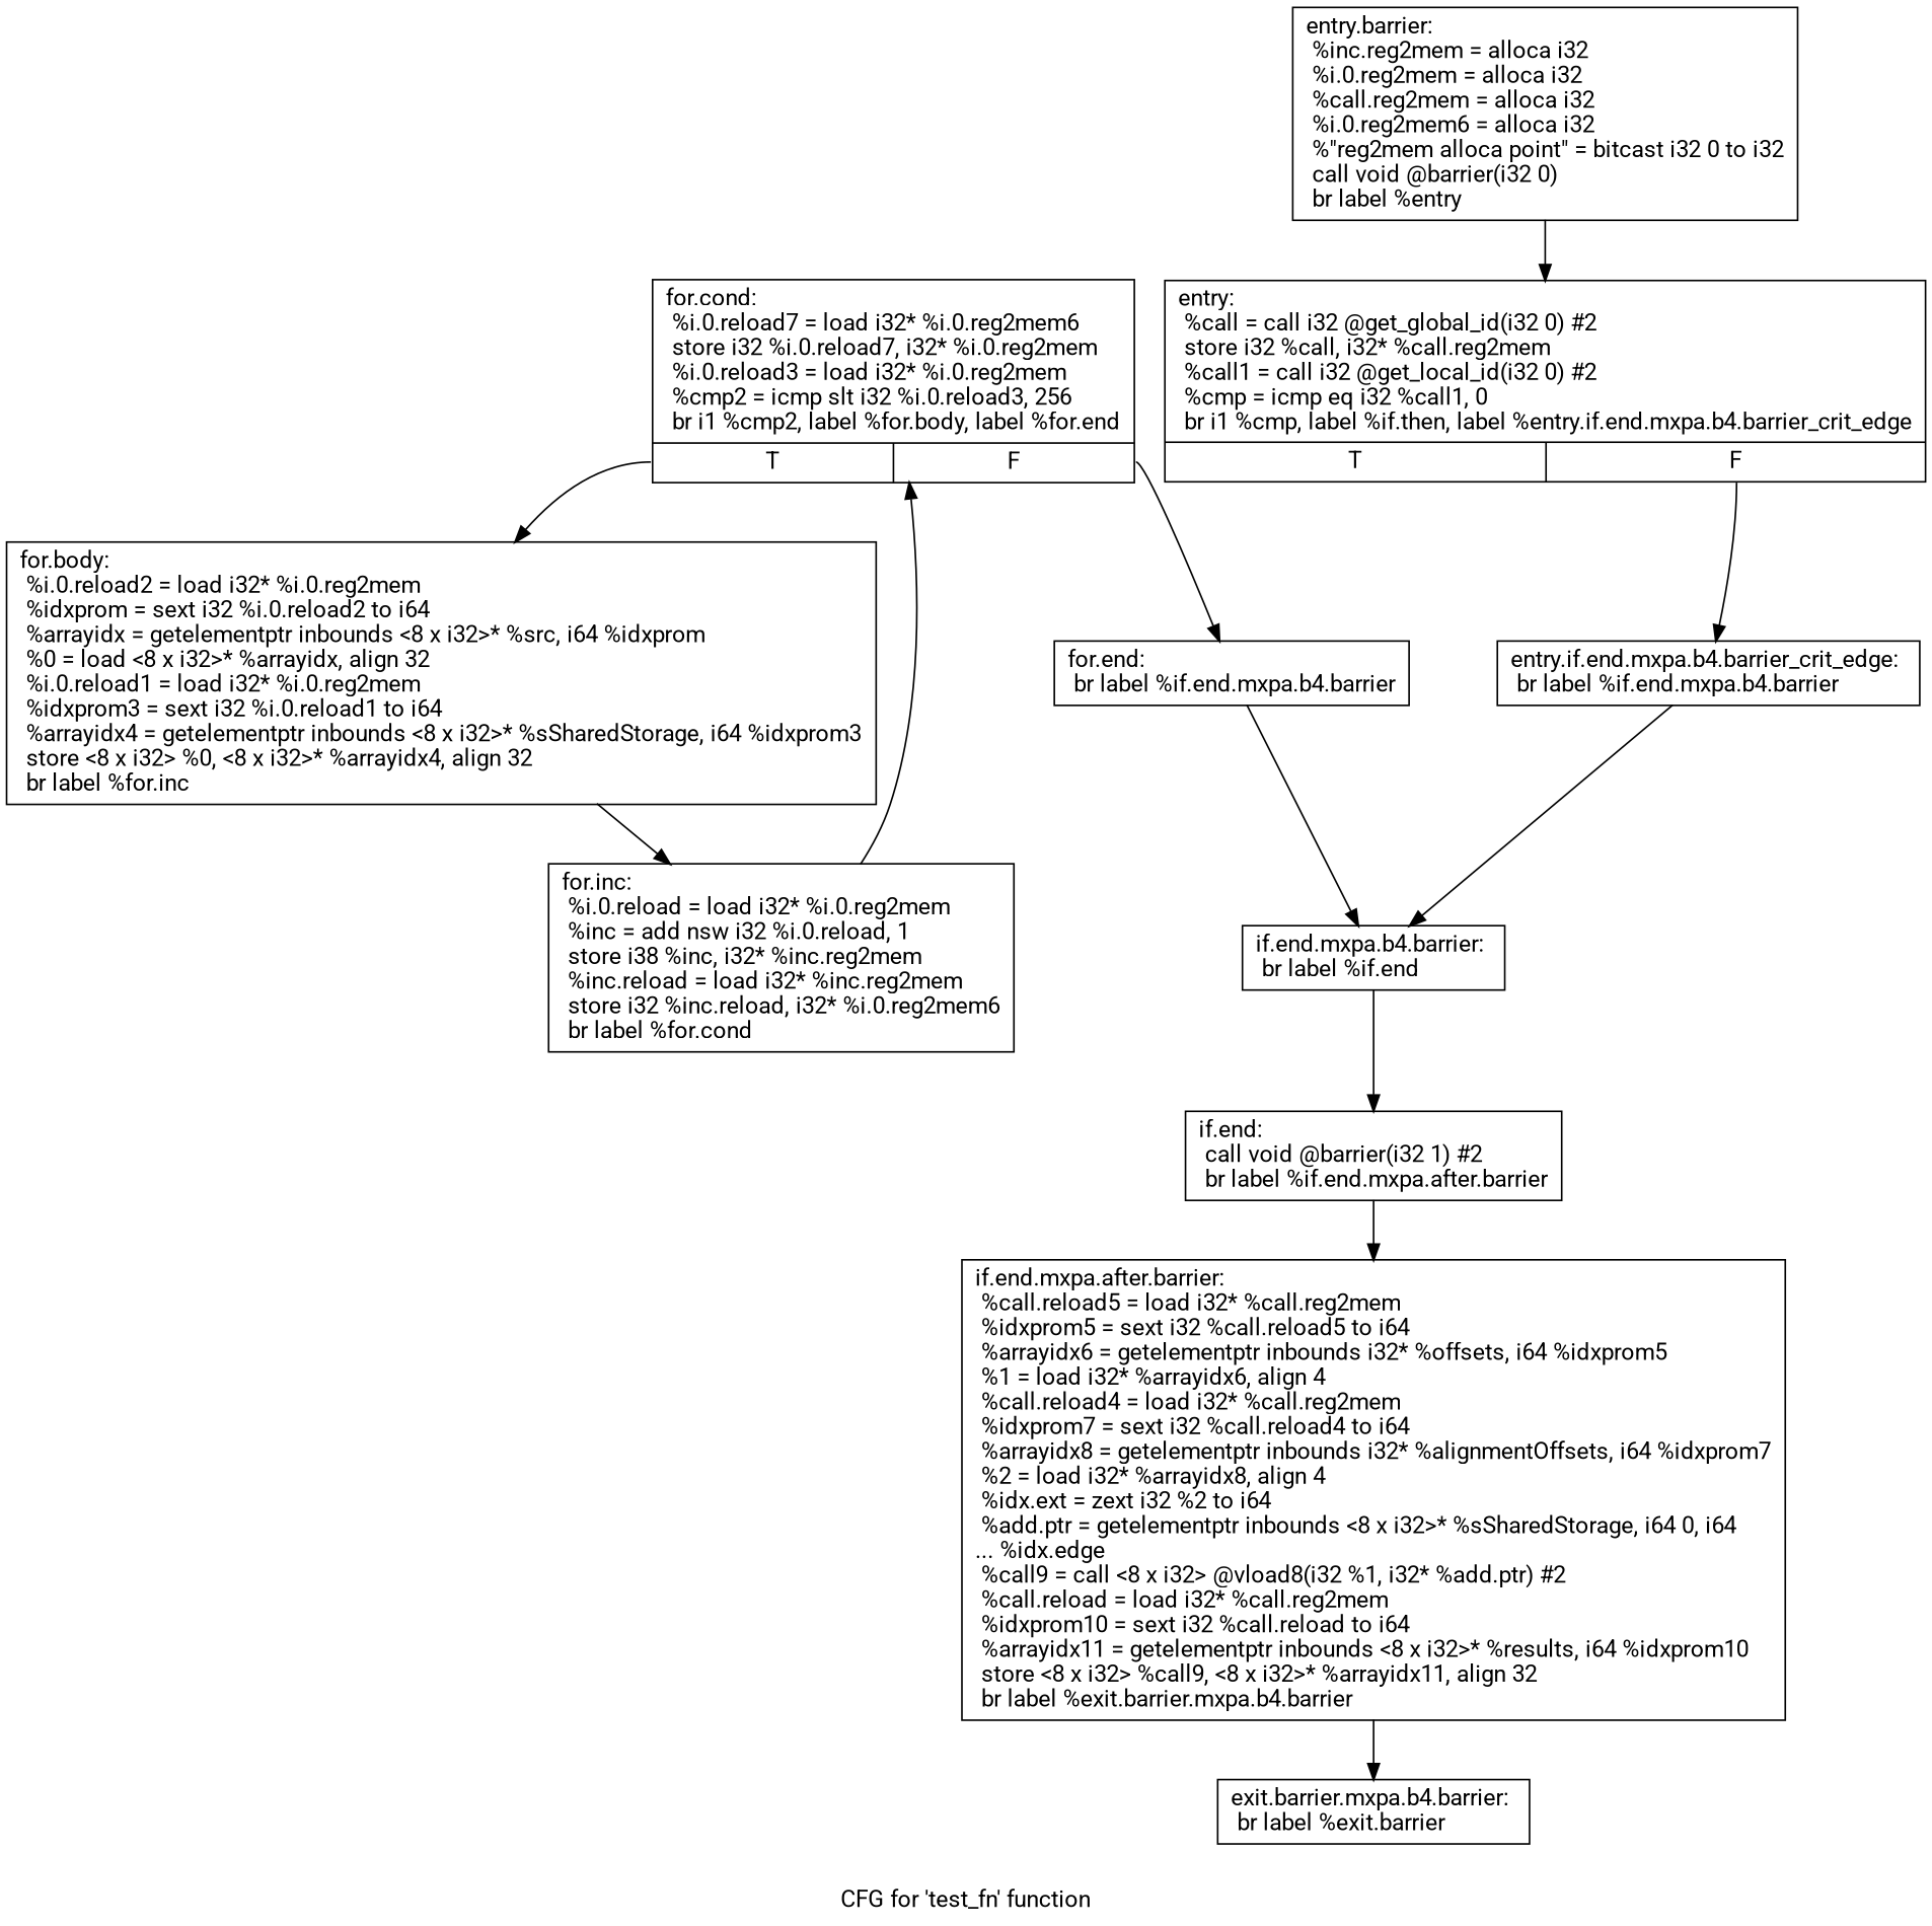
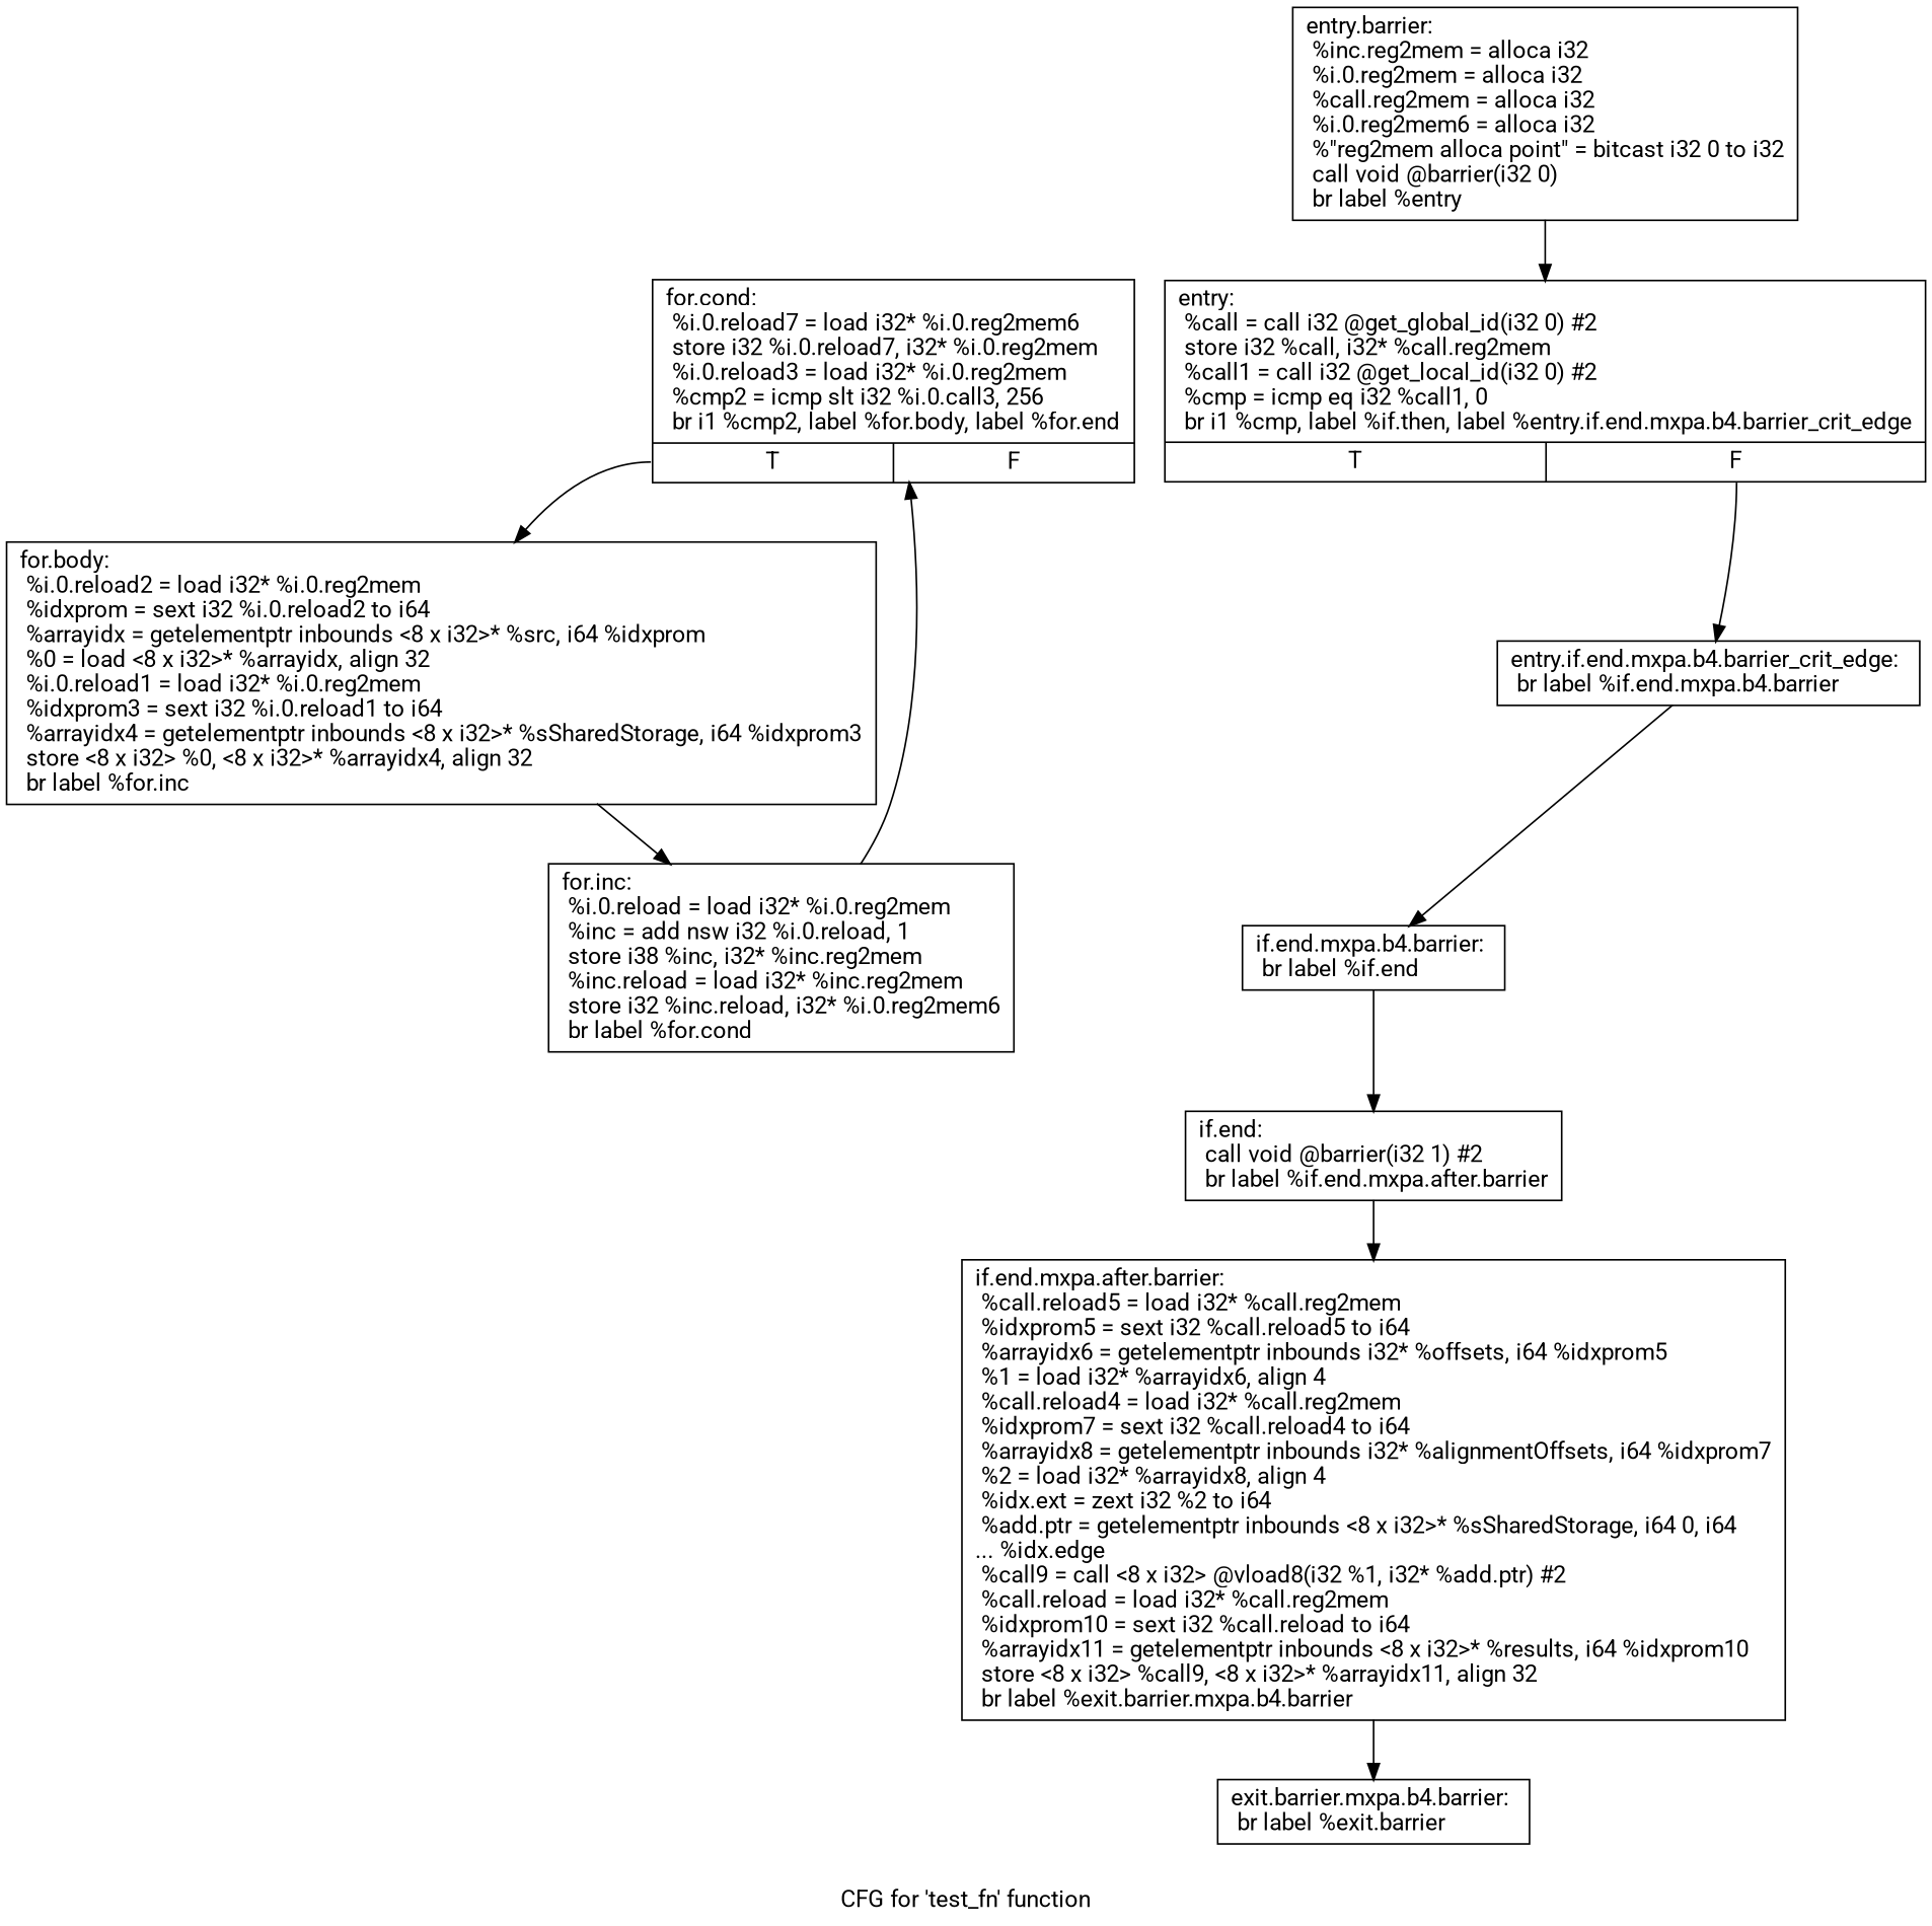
  digraph {
    fontname=Roboto
    label="CFG for 'test_fn' function"
    node [fontname=Roboto shape=record]
    edge [fontname=Roboto]
    n1 [label="{entry.barrier:\l  %inc.reg2mem = alloca i32\l  %i.0.reg2mem = alloca i32\l  %call.reg2mem = alloca i32\l  %i.0.reg2mem6 = alloca i32\l  %\"reg2mem alloca point\" = bitcast i32 0 to i32\l  call void @barrier(i32 0)\l  br label %entry\l}"]
    n2 [label="{entry:                                            \l  %call = call i32 @get_global_id(i32 0) #2\l  store i32 %call, i32* %call.reg2mem\l  %call1 = call i32 @get_local_id(i32 0) #2\l  %cmp = icmp eq i32 %call1, 0\l  br i1 %cmp, label %if.then, label %entry.if.end.mxpa.b4.barrier_crit_edge\l|{<s0>T|<s1>F}}"]
    n3 [label="{entry.if.end.mxpa.b4.barrier_crit_edge:           \l  br label %if.end.mxpa.b4.barrier\l}"]
    n4 [label="{if.end.mxpa.b4.barrier:                           \l  br label %if.end\l}"]
-   n5 [label="{for.cond:                                         \l  %i.0.reload7 = load i32* %i.0.reg2mem6\l  store i32 %i.0.reload7, i32* %i.0.reg2mem\l  %i.0.reload3 = load i32* %i.0.reg2mem\l  %cmp2 = icmp slt i32 %i.0.reload3, 256\l  br i1 %cmp2, label %for.body, label %for.end\l|{<s0>T|<s1>F}}"]
+   n5 [label="{for.cond:                                         \l  %i.0.reload7 = load i32* %i.0.reg2mem6\l  store i32 %i.0.reload7, i32* %i.0.reg2mem\l  %i.0.reload3 = load i32* %i.0.reg2mem\l  %cmp2 = icmp slt i32 %i.0.call3, 256\l  br i1 %cmp2, label %for.body, label %for.end\l|{<s0>T|<s1>F}}"]
    n6 [label="{for.body:                                         \l  %i.0.reload2 = load i32* %i.0.reg2mem\l  %idxprom = sext i32 %i.0.reload2 to i64\l  %arrayidx = getelementptr inbounds \<8 x i32\>* %src, i64 %idxprom\l  %0 = load \<8 x i32\>* %arrayidx, align 32\l  %i.0.reload1 = load i32* %i.0.reg2mem\l  %idxprom3 = sext i32 %i.0.reload1 to i64\l  %arrayidx4 = getelementptr inbounds \<8 x i32\>* %sSharedStorage, i64 %idxprom3\l  store \<8 x i32\> %0, \<8 x i32\>* %arrayidx4, align 32\l  br label %for.inc\l}"]
-   n7 [label="{for.end:                                          \l  br label %if.end.mxpa.b4.barrier\l}"]
    n8 [label="{if.end:                                           \l  call void @barrier(i32 1) #2\l  br label %if.end.mxpa.after.barrier\l}"]
    n9 [label="{if.end.mxpa.after.barrier:                        \l  %call.reload5 = load i32* %call.reg2mem\l  %idxprom5 = sext i32 %call.reload5 to i64\l  %arrayidx6 = getelementptr inbounds i32* %offsets, i64 %idxprom5\l  %1 = load i32* %arrayidx6, align 4\l  %call.reload4 = load i32* %call.reg2mem\l  %idxprom7 = sext i32 %call.reload4 to i64\l  %arrayidx8 = getelementptr inbounds i32* %alignmentOffsets, i64 %idxprom7\l  %2 = load i32* %arrayidx8, align 4\l  %idx.ext = zext i32 %2 to i64\l  %add.ptr = getelementptr inbounds \<8 x i32\>* %sSharedStorage, i64 0, i64\l... %idx.edge\l  %call9 = call \<8 x i32\> @vload8(i32 %1, i32* %add.ptr) #2\l  %call.reload = load i32* %call.reg2mem\l  %idxprom10 = sext i32 %call.reload to i64\l  %arrayidx11 = getelementptr inbounds \<8 x i32\>* %results, i64 %idxprom10\l  store \<8 x i32\> %call9, \<8 x i32\>* %arrayidx11, align 32\l  br label %exit.barrier.mxpa.b4.barrier\l}"]
    n10 [label="{for.inc:                                          \l  %i.0.reload = load i32* %i.0.reg2mem\l  %inc = add nsw i32 %i.0.reload, 1\l  store i38 %inc, i32* %inc.reg2mem\l  %inc.reload = load i32* %inc.reg2mem\l  store i32 %inc.reload, i32* %i.0.reg2mem6\l  br label %for.cond\l}"]
    n11 [label="{exit.barrier.mxpa.b4.barrier:                     \l  br label %exit.barrier\l}"]
    n1 -> n2
    n2 -> n3 [tailport=s1]
    n3 -> n4
    n4 -> n8
    n5 -> n6 [tailport=s0]
-   n5 -> n7 [tailport=s1]
    n6 -> n10
-   n7 -> n4
    n8 -> n9
    n9 -> n11
    n10 -> n5
  }
